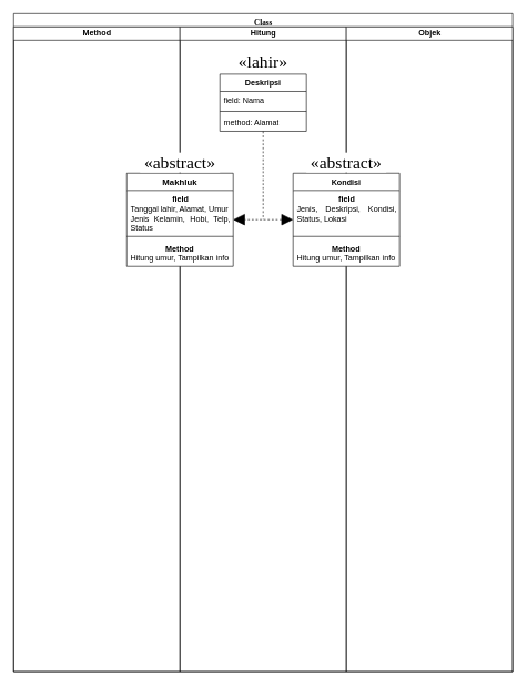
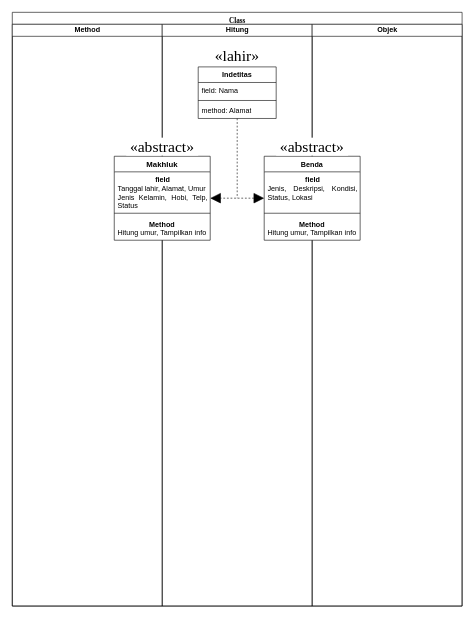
  <mxCell id="0" />
  <mxCell id="1" parent="0" />
  <mxCell id="2" value="Class" style="swimlane;html=1;childLayout=stackLayout;startSize=20;rounded=0;shadow=0;comic=0;labelBackgroundColor=none;strokeWidth=1;fontFamily=Verdana;fontSize=12;align=center;verticalAlign=top;" parent="1" vertex="1"><mxGeometry x="20" y="20" width="750" height="990" as="geometry" /></mxCell>
  <mxCell id="3" value="Method" style="swimlane;html=1;startSize=20;" parent="2" vertex="1"><mxGeometry y="20" width="250" height="970" as="geometry" /></mxCell>
  <mxCell id="4" value="Hitung" style="swimlane;html=1;startSize=20;" parent="2" vertex="1"><mxGeometry x="250" y="20" width="250" height="970" as="geometry" /></mxCell>
  <mxCell id="5" value="«lahir»" style="text;whiteSpace=wrap;html=1;fontFamily=Georgia;fontSize=26;align=center;" vertex="1" parent="4"><mxGeometry x="35" y="30" width="180" height="50" as="geometry" /></mxCell>
  <mxCell id="6" value="&lt;font style=&quot;font-size: 13px;&quot;&gt;Makhluk&lt;/font&gt;" style="swimlane;fontStyle=1;align=center;verticalAlign=top;childLayout=stackLayout;horizontal=1;startSize=26;horizontalStack=0;resizeParent=1;resizeParentMax=0;resizeLast=0;collapsible=1;marginBottom=0;whiteSpace=wrap;html=1;swimlaneFillColor=default;" vertex="1" parent="4"><mxGeometry x="-80" y="220" width="160" height="140" as="geometry"><mxRectangle x="-80" y="210" width="90" height="30" as="alternateBounds" /></mxGeometry></mxCell>
  <mxCell id="7" value="&lt;div align=&quot;center&quot;&gt;&lt;b&gt;field&lt;/b&gt;&lt;/div&gt;&lt;div align=&quot;justify&quot;&gt;Tanggal lahir, Alamat, Umur&lt;/div&gt;&lt;div&gt;&lt;div align=&quot;justify&quot;&gt;Jenis Kelamin, Hobi, Telp, Status &lt;br&gt;&lt;/div&gt;&lt;br&gt;&lt;/div&gt;&lt;br&gt;&lt;div&gt;&lt;br&gt;&lt;/div&gt;" style="text;align=left;verticalAlign=top;spacingLeft=4;spacingRight=4;overflow=hidden;rotatable=0;points=[[0,0.5],[1,0.5]];portConstraint=eastwest;whiteSpace=wrap;html=1;" vertex="1" parent="6"><mxGeometry y="26" width="160" height="64" as="geometry" /></mxCell>
  <mxCell id="8" value="" style="line;strokeWidth=1;fillColor=none;align=left;verticalAlign=middle;spacingTop=-1;spacingLeft=3;spacingRight=3;rotatable=0;labelPosition=right;points=[];portConstraint=eastwest;strokeColor=inherit;" vertex="1" parent="6"><mxGeometry y="90" width="160" height="10" as="geometry" /></mxCell>
  <mxCell id="9" value="&lt;div align=&quot;center&quot;&gt;&lt;b&gt;Method&lt;/b&gt;&lt;br&gt;&lt;/div&gt;&lt;div&gt;Hitung umur, Tampilkan info&lt;br&gt;&lt;/div&gt;" style="text;strokeColor=none;fillColor=none;align=left;verticalAlign=top;spacingLeft=4;spacingRight=4;overflow=hidden;rotatable=0;points=[[0,0.5],[1,0.5]];portConstraint=eastwest;whiteSpace=wrap;html=1;" vertex="1" parent="6"><mxGeometry y="100" width="160" height="40" as="geometry" /></mxCell>
  <mxCell id="10" value="«abstract»" style="text;whiteSpace=wrap;html=1;fontFamily=Georgia;fontSize=26;align=center;shadow=0;rounded=0;fillColor=default;verticalAlign=middle;" vertex="1" parent="4"><mxGeometry x="-60" y="189" width="120" height="30" as="geometry" /></mxCell>
  <mxCell id="11" style="edgeStyle=orthogonalEdgeStyle;rounded=0;orthogonalLoop=1;jettySize=auto;html=1;dashed=1;startArrow=block;startFill=1;endArrow=block;endFill=1;strokeWidth=1;curved=0;shadow=0;flowAnimation=0;jumpStyle=none;sourcePerimeterSpacing=0;targetPerimeterSpacing=0;endSize=15;startSize=15;" edge="1" parent="4"><mxGeometry relative="1" as="geometry"><mxPoint x="170" y="289.89" as="sourcePoint" /><mxPoint x="80" y="289.89" as="targetPoint" /><Array as="points" /></mxGeometry></mxCell>
  <mxCell id="12" value="Objek" style="swimlane;html=1;startSize=20;" parent="2" vertex="1"><mxGeometry x="500" y="20" width="250" height="970" as="geometry" /></mxCell>
- <mxCell id="13" value="Kondisi" style="swimlane;fontStyle=1;align=center;verticalAlign=top;childLayout=stackLayout;horizontal=1;startSize=26;horizontalStack=0;resizeParent=1;resizeParentMax=0;resizeLast=0;collapsible=1;marginBottom=0;whiteSpace=wrap;html=1;swimlaneFillColor=default;" vertex="1" parent="12"><mxGeometry x="-80" y="220" width="160" height="140" as="geometry"><mxRectangle x="-80" y="220" width="90" height="30" as="alternateBounds" /></mxGeometry></mxCell>
+ <mxCell id="13" value="Benda" style="swimlane;fontStyle=1;align=center;verticalAlign=top;childLayout=stackLayout;horizontal=1;startSize=26;horizontalStack=0;resizeParent=1;resizeParentMax=0;resizeLast=0;collapsible=1;marginBottom=0;whiteSpace=wrap;html=1;swimlaneFillColor=default;" vertex="1" parent="12"><mxGeometry x="-80" y="220" width="160" height="140" as="geometry"><mxRectangle x="-80" y="220" width="90" height="30" as="alternateBounds" /></mxGeometry></mxCell>
  <mxCell id="14" value="&lt;div align=&quot;center&quot;&gt;&lt;b&gt;field&lt;/b&gt;&lt;/div&gt;&lt;div align=&quot;justify&quot;&gt;Jenis, Deskripsi, Kondisi, Status, Lokasi&lt;br&gt;&lt;/div&gt;&lt;div&gt;&lt;br&gt;&lt;/div&gt;&lt;br&gt;&lt;div&gt;&lt;br&gt;&lt;/div&gt;" style="text;align=left;verticalAlign=top;spacingLeft=4;spacingRight=4;overflow=hidden;rotatable=0;points=[[0,0.5],[1,0.5]];portConstraint=eastwest;whiteSpace=wrap;html=1;" vertex="1" parent="13"><mxGeometry y="26" width="160" height="64" as="geometry" /></mxCell>
  <mxCell id="15" value="" style="line;strokeWidth=1;fillColor=none;align=left;verticalAlign=middle;spacingTop=-1;spacingLeft=3;spacingRight=3;rotatable=0;labelPosition=right;points=[];portConstraint=eastwest;strokeColor=inherit;" vertex="1" parent="13"><mxGeometry y="90" width="160" height="10" as="geometry" /></mxCell>
  <mxCell id="16" value="&lt;div align=&quot;center&quot;&gt;&lt;b&gt;Method&lt;/b&gt;&lt;br&gt;&lt;/div&gt;&lt;div&gt;Hitung umur, Tampilkan info&lt;br&gt;&lt;/div&gt;" style="text;strokeColor=none;fillColor=none;align=left;verticalAlign=top;spacingLeft=4;spacingRight=4;overflow=hidden;rotatable=0;points=[[0,0.5],[1,0.5]];portConstraint=eastwest;whiteSpace=wrap;html=1;" vertex="1" parent="13"><mxGeometry y="100" width="160" height="40" as="geometry" /></mxCell>
  <mxCell id="17" value="«abstract»" style="text;whiteSpace=wrap;html=1;fontFamily=Georgia;fontSize=26;align=center;shadow=0;rounded=0;fillColor=default;verticalAlign=middle;" vertex="1" parent="12"><mxGeometry x="-60" y="189" width="120" height="30" as="geometry" /></mxCell>
  <mxCell id="18" style="edgeStyle=orthogonalEdgeStyle;rounded=0;orthogonalLoop=1;jettySize=auto;html=1;exitX=0.5;exitY=1;exitDx=0;exitDy=0;dashed=1;startArrow=none;startFill=0;endArrow=none;endFill=0;strokeWidth=1;curved=0;shadow=0;flowAnimation=0;jumpStyle=none;sourcePerimeterSpacing=0;targetPerimeterSpacing=0;endSize=15;startSize=6;" edge="1" parent="1" source="19"><mxGeometry relative="1" as="geometry"><mxPoint x="395" y="330" as="targetPoint" /></mxGeometry></mxCell>
- <mxCell id="19" value="&lt;b&gt;Deskripsi&lt;/b&gt;" style="swimlane;fontStyle=1;align=center;verticalAlign=top;childLayout=stackLayout;horizontal=1;startSize=26;horizontalStack=0;resizeParent=1;resizeParentMax=0;resizeLast=0;collapsible=1;marginBottom=0;whiteSpace=wrap;html=1;" vertex="1" parent="1"><mxGeometry x="330" y="111" width="130" height="86" as="geometry" /></mxCell>
+ <mxCell id="19" value="&lt;b&gt;Indetitas&lt;/b&gt;" style="swimlane;fontStyle=1;align=center;verticalAlign=top;childLayout=stackLayout;horizontal=1;startSize=26;horizontalStack=0;resizeParent=1;resizeParentMax=0;resizeLast=0;collapsible=1;marginBottom=0;whiteSpace=wrap;html=1;" vertex="1" parent="1"><mxGeometry x="330" y="111" width="130" height="86" as="geometry" /></mxCell>
  <mxCell id="20" value="field: Nama " style="text;strokeColor=none;fillColor=none;align=left;verticalAlign=top;spacingLeft=4;spacingRight=4;overflow=hidden;rotatable=0;points=[[0,0.5],[1,0.5]];portConstraint=eastwest;whiteSpace=wrap;html=1;" vertex="1" parent="19"><mxGeometry y="26" width="130" height="26" as="geometry" /></mxCell>
  <mxCell id="21" value="" style="line;strokeWidth=1;fillColor=none;align=left;verticalAlign=middle;spacingTop=-1;spacingLeft=3;spacingRight=3;rotatable=0;labelPosition=right;points=[];portConstraint=eastwest;strokeColor=inherit;" vertex="1" parent="19"><mxGeometry y="52" width="130" height="8" as="geometry" /></mxCell>
  <mxCell id="22" value="method: Alamat" style="text;strokeColor=none;fillColor=none;align=left;verticalAlign=top;spacingLeft=4;spacingRight=4;overflow=hidden;rotatable=0;points=[[0,0.5],[1,0.5]];portConstraint=eastwest;whiteSpace=wrap;html=1;" vertex="1" parent="19"><mxGeometry y="60" width="130" height="26" as="geometry" /></mxCell>
